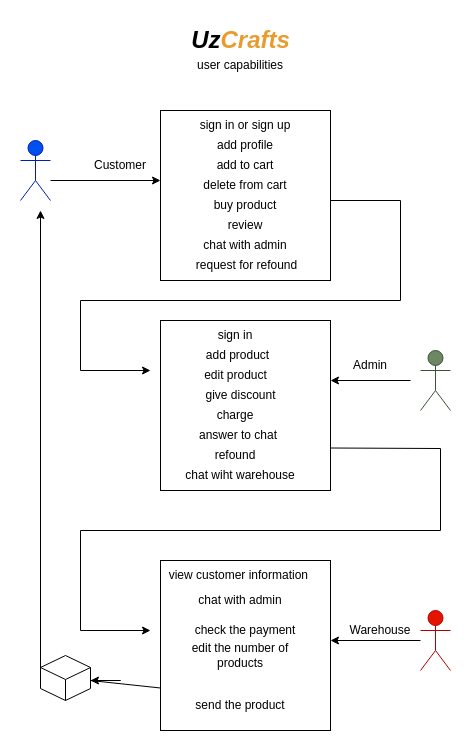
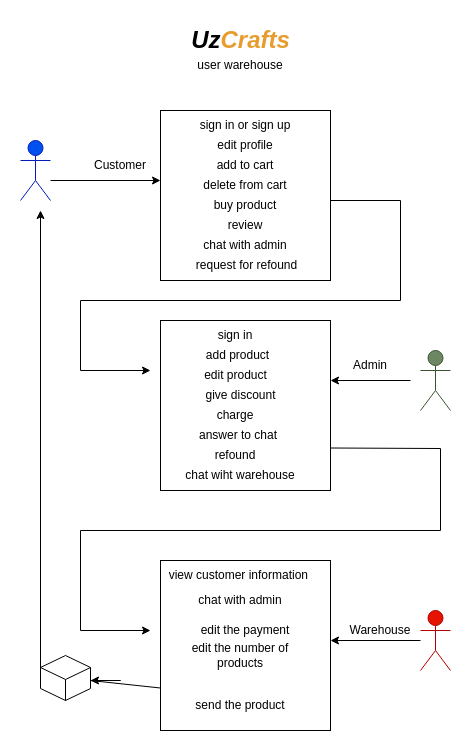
  <mxCell id="0" />
  <mxCell id="1" parent="0" />
  <mxCell id="2" value="Actor" style="shape=umlActor;verticalLabelPosition=bottom;verticalAlign=top;html=1;outlineConnect=0;align=center;fillColor=#0050ef;fontColor=#ffffff;strokeColor=#001DBC;" parent="1" vertex="1"><mxGeometry x="20" y="140" width="30" height="60" as="geometry" /></mxCell>
  <mxCell id="3" value="" style="endArrow=classic;html=1;rounded=0;" parent="1" edge="1"><mxGeometry width="50" height="50" relative="1" as="geometry"><mxPoint x="50" y="180" as="sourcePoint" /><mxPoint x="160" y="180" as="targetPoint" /></mxGeometry></mxCell>
  <mxCell id="4" value="" style="whiteSpace=wrap;html=1;aspect=fixed;" parent="1" vertex="1"><mxGeometry x="160" y="110" width="170" height="170" as="geometry" /></mxCell>
  <mxCell id="5" value="sign in or sign up" style="text;html=1;strokeColor=none;fillColor=none;align=center;verticalAlign=middle;whiteSpace=wrap;rounded=0;" parent="1" vertex="1"><mxGeometry x="195" y="110" width="100" height="30" as="geometry" /></mxCell>
- <mxCell id="6" value="add profile" style="text;html=1;strokeColor=none;fillColor=none;align=center;verticalAlign=middle;whiteSpace=wrap;rounded=0;" parent="1" vertex="1"><mxGeometry x="185" y="130" width="120" height="30" as="geometry" /></mxCell>
+ <mxCell id="6" value="edit profile" style="text;html=1;strokeColor=none;fillColor=none;align=center;verticalAlign=middle;whiteSpace=wrap;rounded=0;" parent="1" vertex="1"><mxGeometry x="185" y="130" width="120" height="30" as="geometry" /></mxCell>
  <mxCell id="7" value="add to cart" style="text;html=1;strokeColor=none;fillColor=none;align=center;verticalAlign=middle;whiteSpace=wrap;rounded=0;" parent="1" vertex="1"><mxGeometry x="215" y="150" width="60" height="30" as="geometry" /></mxCell>
  <mxCell id="8" value="delete from cart" style="text;html=1;strokeColor=none;fillColor=none;align=center;verticalAlign=middle;whiteSpace=wrap;rounded=0;" parent="1" vertex="1"><mxGeometry x="195" y="170" width="100" height="30" as="geometry" /></mxCell>
  <mxCell id="9" value="buy product" style="text;html=1;strokeColor=none;fillColor=none;align=center;verticalAlign=middle;whiteSpace=wrap;rounded=0;" parent="1" vertex="1"><mxGeometry x="205" y="190" width="80" height="30" as="geometry" /></mxCell>
  <mxCell id="10" value="review" style="text;html=1;strokeColor=none;fillColor=none;align=center;verticalAlign=middle;whiteSpace=wrap;rounded=0;" parent="1" vertex="1"><mxGeometry x="215" y="210" width="60" height="30" as="geometry" /></mxCell>
  <mxCell id="11" value="Actor" style="shape=umlActor;verticalLabelPosition=bottom;verticalAlign=top;html=1;outlineConnect=0;fillColor=#6d8764;strokeColor=#3A5431;fontColor=#ffffff;" parent="1" vertex="1"><mxGeometry x="420" y="350" width="30" height="60" as="geometry" /></mxCell>
  <mxCell id="12" value="" style="whiteSpace=wrap;html=1;aspect=fixed;" parent="1" vertex="1"><mxGeometry x="160" y="320" width="170" height="170" as="geometry" /></mxCell>
  <mxCell id="13" value="" style="endArrow=classic;html=1;rounded=0;" parent="1" edge="1"><mxGeometry width="50" height="50" relative="1" as="geometry"><mxPoint x="410" y="380" as="sourcePoint" /><mxPoint x="330" y="380" as="targetPoint" /></mxGeometry></mxCell>
  <mxCell id="14" value="sign in" style="text;html=1;strokeColor=none;fillColor=none;align=center;verticalAlign=middle;whiteSpace=wrap;rounded=0;" parent="1" vertex="1"><mxGeometry x="205" y="320" width="60" height="30" as="geometry" /></mxCell>
  <mxCell id="15" value="add product" style="text;html=1;strokeColor=none;fillColor=none;align=center;verticalAlign=middle;whiteSpace=wrap;rounded=0;" parent="1" vertex="1"><mxGeometry x="200" y="340" width="75" height="30" as="geometry" /></mxCell>
  <mxCell id="16" value="edit product" style="text;html=1;strokeColor=none;fillColor=none;align=center;verticalAlign=middle;whiteSpace=wrap;rounded=0;" parent="1" vertex="1"><mxGeometry x="192.5" y="360" width="85" height="30" as="geometry" /></mxCell>
  <mxCell id="17" value="give discount" style="text;html=1;strokeColor=none;fillColor=none;align=center;verticalAlign=middle;whiteSpace=wrap;rounded=0;" parent="1" vertex="1"><mxGeometry x="197.5" y="380" width="85" height="30" as="geometry" /></mxCell>
  <mxCell id="18" value="charge" style="text;html=1;strokeColor=none;fillColor=none;align=center;verticalAlign=middle;whiteSpace=wrap;rounded=0;" parent="1" vertex="1"><mxGeometry x="205" y="400" width="60" height="30" as="geometry" /></mxCell>
  <mxCell id="19" value="answer to chat" style="text;html=1;strokeColor=none;fillColor=none;align=center;verticalAlign=middle;whiteSpace=wrap;rounded=0;" parent="1" vertex="1"><mxGeometry x="192.5" y="420" width="90" height="30" as="geometry" /></mxCell>
  <mxCell id="20" value="chat with admin" style="text;html=1;strokeColor=none;fillColor=none;align=center;verticalAlign=middle;whiteSpace=wrap;rounded=0;" parent="1" vertex="1"><mxGeometry x="200" y="230" width="90" height="30" as="geometry" /></mxCell>
  <mxCell id="21" value="refound" style="text;html=1;strokeColor=none;fillColor=none;align=center;verticalAlign=middle;whiteSpace=wrap;rounded=0;" parent="1" vertex="1"><mxGeometry x="205" y="440" width="60" height="30" as="geometry" /></mxCell>
  <mxCell id="22" value="Customer" style="text;html=1;strokeColor=none;fillColor=none;align=center;verticalAlign=middle;whiteSpace=wrap;rounded=0;" parent="1" vertex="1"><mxGeometry x="90" y="150" width="60" height="30" as="geometry" /></mxCell>
  <mxCell id="23" value="" style="endArrow=classic;html=1;rounded=0;" parent="1" edge="1"><mxGeometry width="50" height="50" relative="1" as="geometry"><mxPoint x="330" y="200" as="sourcePoint" /><mxPoint x="150" y="370" as="targetPoint" /><Array as="points"><mxPoint x="400" y="200" /><mxPoint x="400" y="300" /><mxPoint x="80" y="300" /><mxPoint x="80" y="370" /></Array></mxGeometry></mxCell>
  <mxCell id="24" value="request for refound" style="text;html=1;strokeColor=none;fillColor=none;align=center;verticalAlign=middle;whiteSpace=wrap;rounded=0;" parent="1" vertex="1"><mxGeometry x="185" y="250" width="122.5" height="30" as="geometry" /></mxCell>
  <mxCell id="25" value="Admin" style="text;html=1;strokeColor=none;fillColor=none;align=center;verticalAlign=middle;whiteSpace=wrap;rounded=0;" parent="1" vertex="1"><mxGeometry x="340" y="350" width="60" height="30" as="geometry" /></mxCell>
  <mxCell id="26" value="chat wiht&amp;nbsp;warehouse" style="text;html=1;strokeColor=none;fillColor=none;align=center;verticalAlign=middle;whiteSpace=wrap;rounded=0;" parent="1" vertex="1"><mxGeometry x="175" y="460" width="130" height="30" as="geometry" /></mxCell>
  <mxCell id="27" value="" style="whiteSpace=wrap;html=1;aspect=fixed;" parent="1" vertex="1"><mxGeometry x="160" y="560" width="170" height="170" as="geometry" /></mxCell>
  <mxCell id="28" value="Actor" style="shape=umlActor;verticalLabelPosition=bottom;verticalAlign=top;html=1;outlineConnect=0;fillColor=#e51400;strokeColor=#B20000;fontColor=#ffffff;" parent="1" vertex="1"><mxGeometry x="420" y="610" width="30" height="60" as="geometry" /></mxCell>
  <mxCell id="29" value="" style="endArrow=classic;html=1;rounded=0;" parent="1" source="28" edge="1"><mxGeometry width="50" height="50" relative="1" as="geometry"><mxPoint x="400" y="640" as="sourcePoint" /><mxPoint x="330" y="640" as="targetPoint" /></mxGeometry></mxCell>
  <mxCell id="30" value="Warehouse" style="text;html=1;strokeColor=none;fillColor=none;align=center;verticalAlign=middle;whiteSpace=wrap;rounded=0;" parent="1" vertex="1"><mxGeometry x="350" y="615" width="60" height="30" as="geometry" /></mxCell>
  <mxCell id="31" value="" style="endArrow=classic;html=1;rounded=0;exitX=1;exitY=0.75;exitDx=0;exitDy=0;" parent="1" source="12" edge="1"><mxGeometry width="50" height="50" relative="1" as="geometry"><mxPoint x="370" y="500" as="sourcePoint" /><mxPoint x="150" y="630" as="targetPoint" /><Array as="points"><mxPoint x="440" y="448" /><mxPoint x="440" y="530" /><mxPoint x="80" y="530" /><mxPoint x="80" y="630" /></Array></mxGeometry></mxCell>
  <mxCell id="32" value="view customer information&amp;nbsp;" style="text;html=1;strokeColor=none;fillColor=none;align=center;verticalAlign=middle;whiteSpace=wrap;rounded=0;" parent="1" vertex="1"><mxGeometry x="160" y="560" width="160" height="30" as="geometry" /></mxCell>
  <mxCell id="33" value="chat with admin" style="text;html=1;strokeColor=none;fillColor=none;align=center;verticalAlign=middle;whiteSpace=wrap;rounded=0;" parent="1" vertex="1"><mxGeometry x="195" y="585" width="90" height="30" as="geometry" /></mxCell>
- <mxCell id="34" value="check the payment" style="text;html=1;strokeColor=none;fillColor=none;align=center;verticalAlign=middle;whiteSpace=wrap;rounded=0;" parent="1" vertex="1"><mxGeometry x="190" y="615" width="110" height="30" as="geometry" /></mxCell>
+ <mxCell id="34" value="edit the payment" style="text;html=1;strokeColor=none;fillColor=none;align=center;verticalAlign=middle;whiteSpace=wrap;rounded=0;" parent="1" vertex="1"><mxGeometry x="190" y="615" width="110" height="30" as="geometry" /></mxCell>
  <mxCell id="35" value="edit the number of products" style="text;html=1;strokeColor=none;fillColor=none;align=center;verticalAlign=middle;whiteSpace=wrap;rounded=0;" parent="1" vertex="1"><mxGeometry x="170" y="640" width="140" height="30" as="geometry" /></mxCell>
  <mxCell id="36" value="send the product" style="text;html=1;strokeColor=none;fillColor=none;align=center;verticalAlign=middle;whiteSpace=wrap;rounded=0;" parent="1" vertex="1"><mxGeometry x="180" y="690" width="120" height="30" as="geometry" /></mxCell>
  <mxCell id="37" value="" style="endArrow=classic;html=1;rounded=0;exitX=0;exitY=0.75;exitDx=0;exitDy=0;" parent="1" source="27" edge="1"><mxGeometry width="50" height="50" relative="1" as="geometry"><mxPoint x="370" y="650" as="sourcePoint" /><mxPoint x="90" y="680" as="targetPoint" /><Array as="points"><mxPoint x="90" y="680" /><mxPoint x="120" y="680" /></Array></mxGeometry></mxCell>
  <mxCell id="38" value="" style="html=1;whiteSpace=wrap;shape=isoCube2;backgroundOutline=1;isoAngle=15;" parent="1" vertex="1"><mxGeometry x="40" y="655" width="50" height="45" as="geometry" /></mxCell>
  <mxCell id="39" value="" style="endArrow=classic;html=1;rounded=0;exitX=0;exitY=0.5;exitDx=0;exitDy=0;exitPerimeter=0;" parent="1" source="38" edge="1"><mxGeometry width="50" height="50" relative="1" as="geometry"><mxPoint x="30" y="670" as="sourcePoint" /><mxPoint x="40" y="210" as="targetPoint" /><Array as="points" /></mxGeometry></mxCell>
  <mxCell id="40" value="&lt;i&gt;Uz&lt;font color=&quot;#e99c2e&quot;&gt;Crafts&lt;/font&gt;&lt;/i&gt;" style="text;strokeColor=none;fillColor=none;html=1;fontSize=24;fontStyle=1;verticalAlign=middle;align=center;" parent="1" vertex="1"><mxGeometry x="190" y="20" width="100" height="40" as="geometry" /></mxCell>
- <mxCell id="41" value="user capabilities" style="text;html=1;strokeColor=none;fillColor=none;align=center;verticalAlign=middle;whiteSpace=wrap;rounded=0;" parent="1" vertex="1"><mxGeometry x="165" y="50" width="150" height="30" as="geometry" /></mxCell>
+ <mxCell id="41" value="user warehouse" style="text;html=1;strokeColor=none;fillColor=none;align=center;verticalAlign=middle;whiteSpace=wrap;rounded=0;" parent="1" vertex="1"><mxGeometry x="165" y="50" width="150" height="30" as="geometry" /></mxCell>
